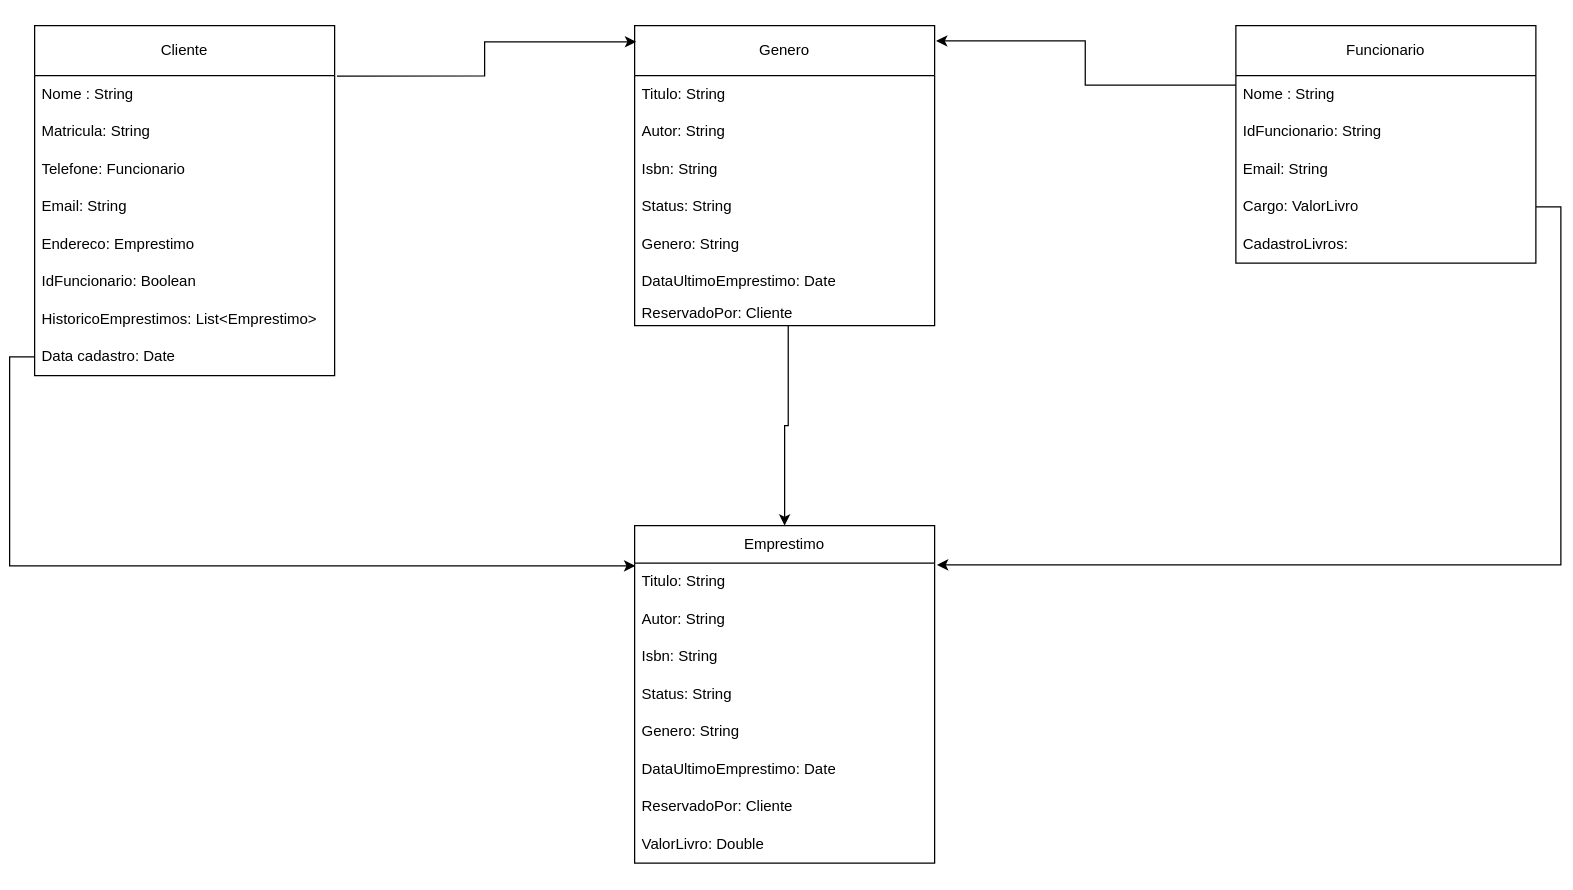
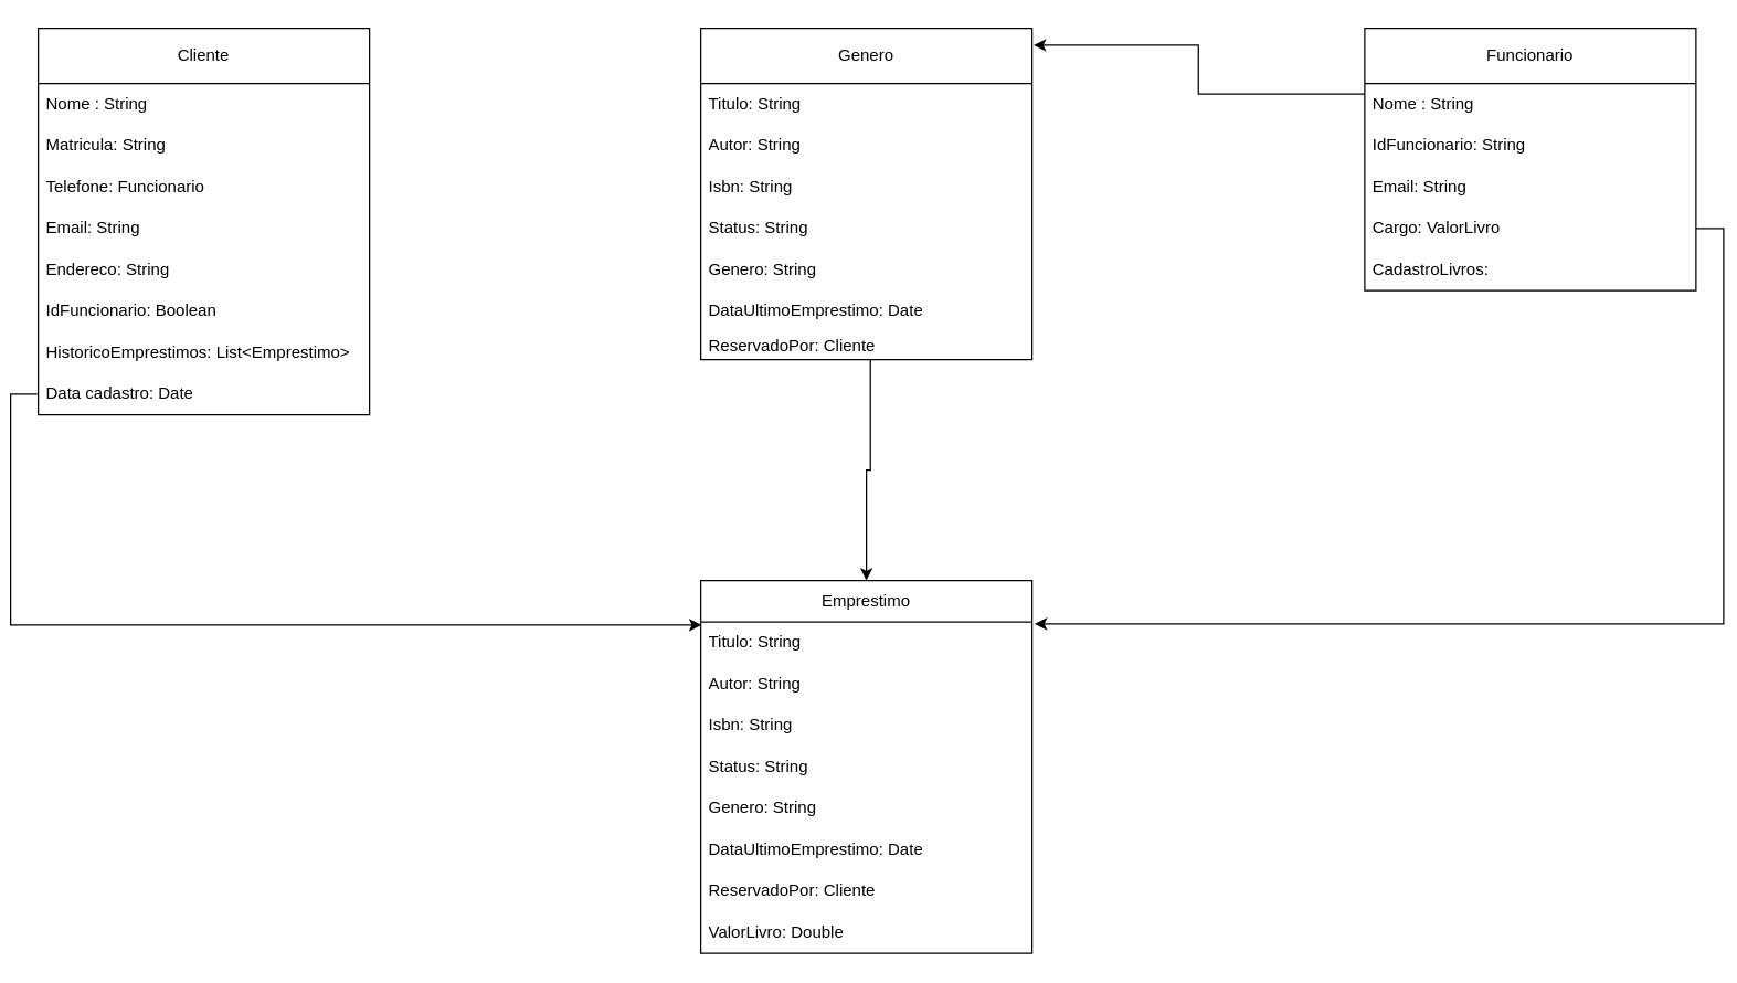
  <mxCell id="0" />
  <mxCell id="1" parent="0" />
  <mxCell id="2" value="Cliente" style="swimlane;fontStyle=0;childLayout=stackLayout;horizontal=1;startSize=40;horizontalStack=0;resizeParent=1;resizeParentMax=0;resizeLast=0;collapsible=1;marginBottom=0;whiteSpace=wrap;html=1;" vertex="1" parent="1"><mxGeometry x="20" y="20" width="240" height="280" as="geometry" /></mxCell>
  <mxCell id="3" value="Nome : String" style="text;strokeColor=none;fillColor=none;align=left;verticalAlign=middle;spacingLeft=4;spacingRight=4;overflow=hidden;points=[[0,0.5],[1,0.5]];portConstraint=eastwest;rotatable=0;whiteSpace=wrap;html=1;" vertex="1" parent="2"><mxGeometry y="40" width="240" height="30" as="geometry" /></mxCell>
  <mxCell id="4" value="Matricula: String" style="text;strokeColor=none;fillColor=none;align=left;verticalAlign=middle;spacingLeft=4;spacingRight=4;overflow=hidden;points=[[0,0.5],[1,0.5]];portConstraint=eastwest;rotatable=0;whiteSpace=wrap;html=1;" vertex="1" parent="2"><mxGeometry y="70" width="240" height="30" as="geometry" /></mxCell>
  <mxCell id="5" value="Telefone: Funcionario" style="text;strokeColor=none;fillColor=none;align=left;verticalAlign=middle;spacingLeft=4;spacingRight=4;overflow=hidden;points=[[0,0.5],[1,0.5]];portConstraint=eastwest;rotatable=0;whiteSpace=wrap;html=1;" vertex="1" parent="2"><mxGeometry y="100" width="240" height="30" as="geometry" /></mxCell>
  <mxCell id="6" value="Email: String" style="text;strokeColor=none;fillColor=none;align=left;verticalAlign=middle;spacingLeft=4;spacingRight=4;overflow=hidden;points=[[0,0.5],[1,0.5]];portConstraint=eastwest;rotatable=0;whiteSpace=wrap;html=1;" vertex="1" parent="2"><mxGeometry y="130" width="240" height="30" as="geometry" /></mxCell>
- <mxCell id="7" value="Endereco: Emprestimo" style="text;strokeColor=none;fillColor=none;align=left;verticalAlign=middle;spacingLeft=4;spacingRight=4;overflow=hidden;points=[[0,0.5],[1,0.5]];portConstraint=eastwest;rotatable=0;whiteSpace=wrap;html=1;" vertex="1" parent="2"><mxGeometry y="160" width="240" height="30" as="geometry" /></mxCell>
+ <mxCell id="7" value="Endereco: String" style="text;strokeColor=none;fillColor=none;align=left;verticalAlign=middle;spacingLeft=4;spacingRight=4;overflow=hidden;points=[[0,0.5],[1,0.5]];portConstraint=eastwest;rotatable=0;whiteSpace=wrap;html=1;" vertex="1" parent="2"><mxGeometry y="160" width="240" height="30" as="geometry" /></mxCell>
  <mxCell id="8" value="IdFuncionario: Boolean&amp;nbsp;" style="text;strokeColor=none;fillColor=none;align=left;verticalAlign=middle;spacingLeft=4;spacingRight=4;overflow=hidden;points=[[0,0.5],[1,0.5]];portConstraint=eastwest;rotatable=0;whiteSpace=wrap;html=1;" vertex="1" parent="2"><mxGeometry y="190" width="240" height="30" as="geometry" /></mxCell>
  <mxCell id="9" value="HistoricoEmprestimos: List&amp;lt;Emprestimo&amp;gt;" style="text;strokeColor=none;fillColor=none;align=left;verticalAlign=middle;spacingLeft=4;spacingRight=4;overflow=hidden;points=[[0,0.5],[1,0.5]];portConstraint=eastwest;rotatable=0;whiteSpace=wrap;html=1;" vertex="1" parent="2"><mxGeometry y="220" width="240" height="30" as="geometry" /></mxCell>
  <mxCell id="10" value="Data cadastro: Date" style="text;strokeColor=none;fillColor=none;align=left;verticalAlign=middle;spacingLeft=4;spacingRight=4;overflow=hidden;points=[[0,0.5],[1,0.5]];portConstraint=eastwest;rotatable=0;whiteSpace=wrap;html=1;" vertex="1" parent="2"><mxGeometry y="250" width="240" height="30" as="geometry" /></mxCell>
  <mxCell id="11" value="Genero" style="swimlane;fontStyle=0;childLayout=stackLayout;horizontal=1;startSize=40;horizontalStack=0;resizeParent=1;resizeParentMax=0;resizeLast=0;collapsible=1;marginBottom=0;whiteSpace=wrap;html=1;" vertex="1" parent="1"><mxGeometry x="500" y="20" width="240" height="240" as="geometry" /></mxCell>
  <mxCell id="12" value="Titulo: String" style="text;strokeColor=none;fillColor=none;align=left;verticalAlign=middle;spacingLeft=4;spacingRight=4;overflow=hidden;points=[[0,0.5],[1,0.5]];portConstraint=eastwest;rotatable=0;whiteSpace=wrap;html=1;" vertex="1" parent="11"><mxGeometry y="40" width="240" height="30" as="geometry" /></mxCell>
  <mxCell id="13" value="Autor: String" style="text;strokeColor=none;fillColor=none;align=left;verticalAlign=middle;spacingLeft=4;spacingRight=4;overflow=hidden;points=[[0,0.5],[1,0.5]];portConstraint=eastwest;rotatable=0;whiteSpace=wrap;html=1;" vertex="1" parent="11"><mxGeometry y="70" width="240" height="30" as="geometry" /></mxCell>
  <mxCell id="14" value="Isbn: String" style="text;strokeColor=none;fillColor=none;align=left;verticalAlign=middle;spacingLeft=4;spacingRight=4;overflow=hidden;points=[[0,0.5],[1,0.5]];portConstraint=eastwest;rotatable=0;whiteSpace=wrap;html=1;" vertex="1" parent="11"><mxGeometry y="100" width="240" height="30" as="geometry" /></mxCell>
  <mxCell id="15" value="Status: String" style="text;strokeColor=none;fillColor=none;align=left;verticalAlign=middle;spacingLeft=4;spacingRight=4;overflow=hidden;points=[[0,0.5],[1,0.5]];portConstraint=eastwest;rotatable=0;whiteSpace=wrap;html=1;" vertex="1" parent="11"><mxGeometry y="130" width="240" height="30" as="geometry" /></mxCell>
  <mxCell id="16" value="Genero: String" style="text;strokeColor=none;fillColor=none;align=left;verticalAlign=middle;spacingLeft=4;spacingRight=4;overflow=hidden;points=[[0,0.5],[1,0.5]];portConstraint=eastwest;rotatable=0;whiteSpace=wrap;html=1;" vertex="1" parent="11"><mxGeometry y="160" width="240" height="30" as="geometry" /></mxCell>
  <mxCell id="17" value="DataUltimoEmprestimo: Date" style="text;strokeColor=none;fillColor=none;align=left;verticalAlign=middle;spacingLeft=4;spacingRight=4;overflow=hidden;points=[[0,0.5],[1,0.5]];portConstraint=eastwest;rotatable=0;whiteSpace=wrap;html=1;" vertex="1" parent="11"><mxGeometry y="190" width="240" height="30" as="geometry" /></mxCell>
  <mxCell id="18" value="ReservadoPor: Cliente" style="text;strokeColor=none;fillColor=none;align=left;verticalAlign=middle;spacingLeft=4;spacingRight=4;overflow=hidden;points=[[0,0.5],[1,0.5]];portConstraint=eastwest;rotatable=0;whiteSpace=wrap;html=1;" vertex="1" parent="11"><mxGeometry y="220" width="240" height="20" as="geometry" /></mxCell>
  <mxCell id="19" value="Funcionario" style="swimlane;fontStyle=0;childLayout=stackLayout;horizontal=1;startSize=40;horizontalStack=0;resizeParent=1;resizeParentMax=0;resizeLast=0;collapsible=1;marginBottom=0;whiteSpace=wrap;html=1;" vertex="1" parent="1"><mxGeometry x="981" y="20" width="240" height="190" as="geometry" /></mxCell>
  <mxCell id="20" value="Nome : String" style="text;strokeColor=none;fillColor=none;align=left;verticalAlign=middle;spacingLeft=4;spacingRight=4;overflow=hidden;points=[[0,0.5],[1,0.5]];portConstraint=eastwest;rotatable=0;whiteSpace=wrap;html=1;" vertex="1" parent="19"><mxGeometry y="40" width="240" height="30" as="geometry" /></mxCell>
  <mxCell id="21" value="IdFuncionario: String" style="text;strokeColor=none;fillColor=none;align=left;verticalAlign=middle;spacingLeft=4;spacingRight=4;overflow=hidden;points=[[0,0.5],[1,0.5]];portConstraint=eastwest;rotatable=0;whiteSpace=wrap;html=1;" vertex="1" parent="19"><mxGeometry y="70" width="240" height="30" as="geometry" /></mxCell>
  <mxCell id="22" value="Email: String" style="text;strokeColor=none;fillColor=none;align=left;verticalAlign=middle;spacingLeft=4;spacingRight=4;overflow=hidden;points=[[0,0.5],[1,0.5]];portConstraint=eastwest;rotatable=0;whiteSpace=wrap;html=1;" vertex="1" parent="19"><mxGeometry y="100" width="240" height="30" as="geometry" /></mxCell>
  <mxCell id="23" value="Cargo: ValorLivro" style="text;strokeColor=none;fillColor=none;align=left;verticalAlign=middle;spacingLeft=4;spacingRight=4;overflow=hidden;points=[[0,0.5],[1,0.5]];portConstraint=eastwest;rotatable=0;whiteSpace=wrap;html=1;" vertex="1" parent="19"><mxGeometry y="130" width="240" height="30" as="geometry" /></mxCell>
  <mxCell id="24" value="CadastroLivros:&amp;nbsp;" style="text;strokeColor=none;fillColor=none;align=left;verticalAlign=middle;spacingLeft=4;spacingRight=4;overflow=hidden;points=[[0,0.5],[1,0.5]];portConstraint=eastwest;rotatable=0;whiteSpace=wrap;html=1;" vertex="1" parent="19"><mxGeometry y="160" width="240" height="30" as="geometry" /></mxCell>
  <mxCell id="25" value="Emprestimo" style="swimlane;fontStyle=0;childLayout=stackLayout;horizontal=1;startSize=30;horizontalStack=0;resizeParent=1;resizeParentMax=0;resizeLast=0;collapsible=1;marginBottom=0;whiteSpace=wrap;html=1;" vertex="1" parent="1"><mxGeometry x="500" y="420" width="240" height="270" as="geometry" /></mxCell>
  <mxCell id="26" value="Titulo: String" style="text;strokeColor=none;fillColor=none;align=left;verticalAlign=middle;spacingLeft=4;spacingRight=4;overflow=hidden;points=[[0,0.5],[1,0.5]];portConstraint=eastwest;rotatable=0;whiteSpace=wrap;html=1;" vertex="1" parent="25"><mxGeometry y="30" width="240" height="30" as="geometry" /></mxCell>
  <mxCell id="27" value="Autor: String" style="text;strokeColor=none;fillColor=none;align=left;verticalAlign=middle;spacingLeft=4;spacingRight=4;overflow=hidden;points=[[0,0.5],[1,0.5]];portConstraint=eastwest;rotatable=0;whiteSpace=wrap;html=1;" vertex="1" parent="25"><mxGeometry y="60" width="240" height="30" as="geometry" /></mxCell>
  <mxCell id="28" value="Isbn: String" style="text;strokeColor=none;fillColor=none;align=left;verticalAlign=middle;spacingLeft=4;spacingRight=4;overflow=hidden;points=[[0,0.5],[1,0.5]];portConstraint=eastwest;rotatable=0;whiteSpace=wrap;html=1;" vertex="1" parent="25"><mxGeometry y="90" width="240" height="30" as="geometry" /></mxCell>
  <mxCell id="29" value="Status: String" style="text;strokeColor=none;fillColor=none;align=left;verticalAlign=middle;spacingLeft=4;spacingRight=4;overflow=hidden;points=[[0,0.5],[1,0.5]];portConstraint=eastwest;rotatable=0;whiteSpace=wrap;html=1;" vertex="1" parent="25"><mxGeometry y="120" width="240" height="30" as="geometry" /></mxCell>
  <mxCell id="30" value="Genero: String" style="text;strokeColor=none;fillColor=none;align=left;verticalAlign=middle;spacingLeft=4;spacingRight=4;overflow=hidden;points=[[0,0.5],[1,0.5]];portConstraint=eastwest;rotatable=0;whiteSpace=wrap;html=1;" vertex="1" parent="25"><mxGeometry y="150" width="240" height="30" as="geometry" /></mxCell>
  <mxCell id="31" value="DataUltimoEmprestimo: Date" style="text;strokeColor=none;fillColor=none;align=left;verticalAlign=middle;spacingLeft=4;spacingRight=4;overflow=hidden;points=[[0,0.5],[1,0.5]];portConstraint=eastwest;rotatable=0;whiteSpace=wrap;html=1;" vertex="1" parent="25"><mxGeometry y="180" width="240" height="30" as="geometry" /></mxCell>
  <mxCell id="32" value="ReservadoPor: Cliente" style="text;strokeColor=none;fillColor=none;align=left;verticalAlign=middle;spacingLeft=4;spacingRight=4;overflow=hidden;points=[[0,0.5],[1,0.5]];portConstraint=eastwest;rotatable=0;whiteSpace=wrap;html=1;" vertex="1" parent="25"><mxGeometry y="210" width="240" height="30" as="geometry" /></mxCell>
  <mxCell id="33" value="ValorLivro: Double" style="text;strokeColor=none;fillColor=none;align=left;verticalAlign=middle;spacingLeft=4;spacingRight=4;overflow=hidden;points=[[0,0.5],[1,0.5]];portConstraint=eastwest;rotatable=0;whiteSpace=wrap;html=1;" vertex="1" parent="25"><mxGeometry y="240" width="240" height="30" as="geometry" /></mxCell>
  <mxCell id="34" style="edgeStyle=orthogonalEdgeStyle;rounded=0;orthogonalLoop=1;jettySize=auto;html=1;exitX=0;exitY=0.25;exitDx=0;exitDy=0;entryX=1.005;entryY=0.051;entryDx=0;entryDy=0;entryPerimeter=0;" edge="1" parent="1" source="19" target="11"><mxGeometry relative="1" as="geometry" /></mxCell>
  <mxCell id="35" style="edgeStyle=orthogonalEdgeStyle;rounded=0;orthogonalLoop=1;jettySize=auto;html=1;exitX=1;exitY=0.5;exitDx=0;exitDy=0;entryX=1.008;entryY=0.047;entryDx=0;entryDy=0;entryPerimeter=0;" edge="1" parent="1" source="23" target="26"><mxGeometry relative="1" as="geometry" /></mxCell>
- <mxCell id="36" style="edgeStyle=orthogonalEdgeStyle;rounded=0;orthogonalLoop=1;jettySize=auto;html=1;exitX=1.008;exitY=0.144;exitDx=0;exitDy=0;entryX=0.005;entryY=0.054;entryDx=0;entryDy=0;entryPerimeter=0;exitPerimeter=0;" edge="1" parent="1" source="2" target="11"><mxGeometry relative="1" as="geometry" /></mxCell>
  <mxCell id="37" style="edgeStyle=orthogonalEdgeStyle;rounded=0;orthogonalLoop=1;jettySize=auto;html=1;exitX=0;exitY=0.5;exitDx=0;exitDy=0;entryX=0.002;entryY=0.073;entryDx=0;entryDy=0;entryPerimeter=0;" edge="1" parent="1" source="10" target="26"><mxGeometry relative="1" as="geometry" /></mxCell>
  <mxCell id="38" style="edgeStyle=orthogonalEdgeStyle;rounded=0;orthogonalLoop=1;jettySize=auto;html=1;entryX=0.5;entryY=0;entryDx=0;entryDy=0;exitX=0.512;exitY=1.01;exitDx=0;exitDy=0;exitPerimeter=0;" edge="1" parent="1" source="18" target="25"><mxGeometry relative="1" as="geometry"><mxPoint x="620" y="270" as="sourcePoint" /></mxGeometry></mxCell>
